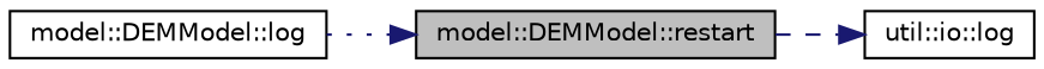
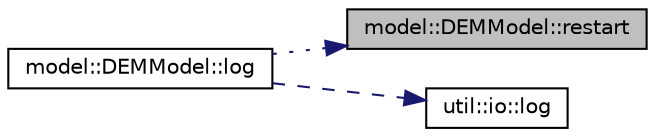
  digraph {
    fontname="DejaVu Sans"
    rankdir=LR
    node [color=black fillcolor=white fontname="DejaVu Sans" fontsize=10 shape=record style=filled]
    edge [color=midnightblue fontname="DejaVu Sans" fontsize=10 labelfontname=Helvetica labelfontsize=10]
    n1 [fillcolor=grey75 fontcolor=black height=0.2 label="model::DEMModel::restart" width=0.4]
    n2 [height=0.2 label="model::DEMModel::log" width=0.4]
    n3 [height=0.2 label="util::io::log" width=0.4]
    n2 -> n1 [style=dotted]
-   n1 -> n3 [style=dashed]
+   n2 -> n3 [style=dashed]
  }
